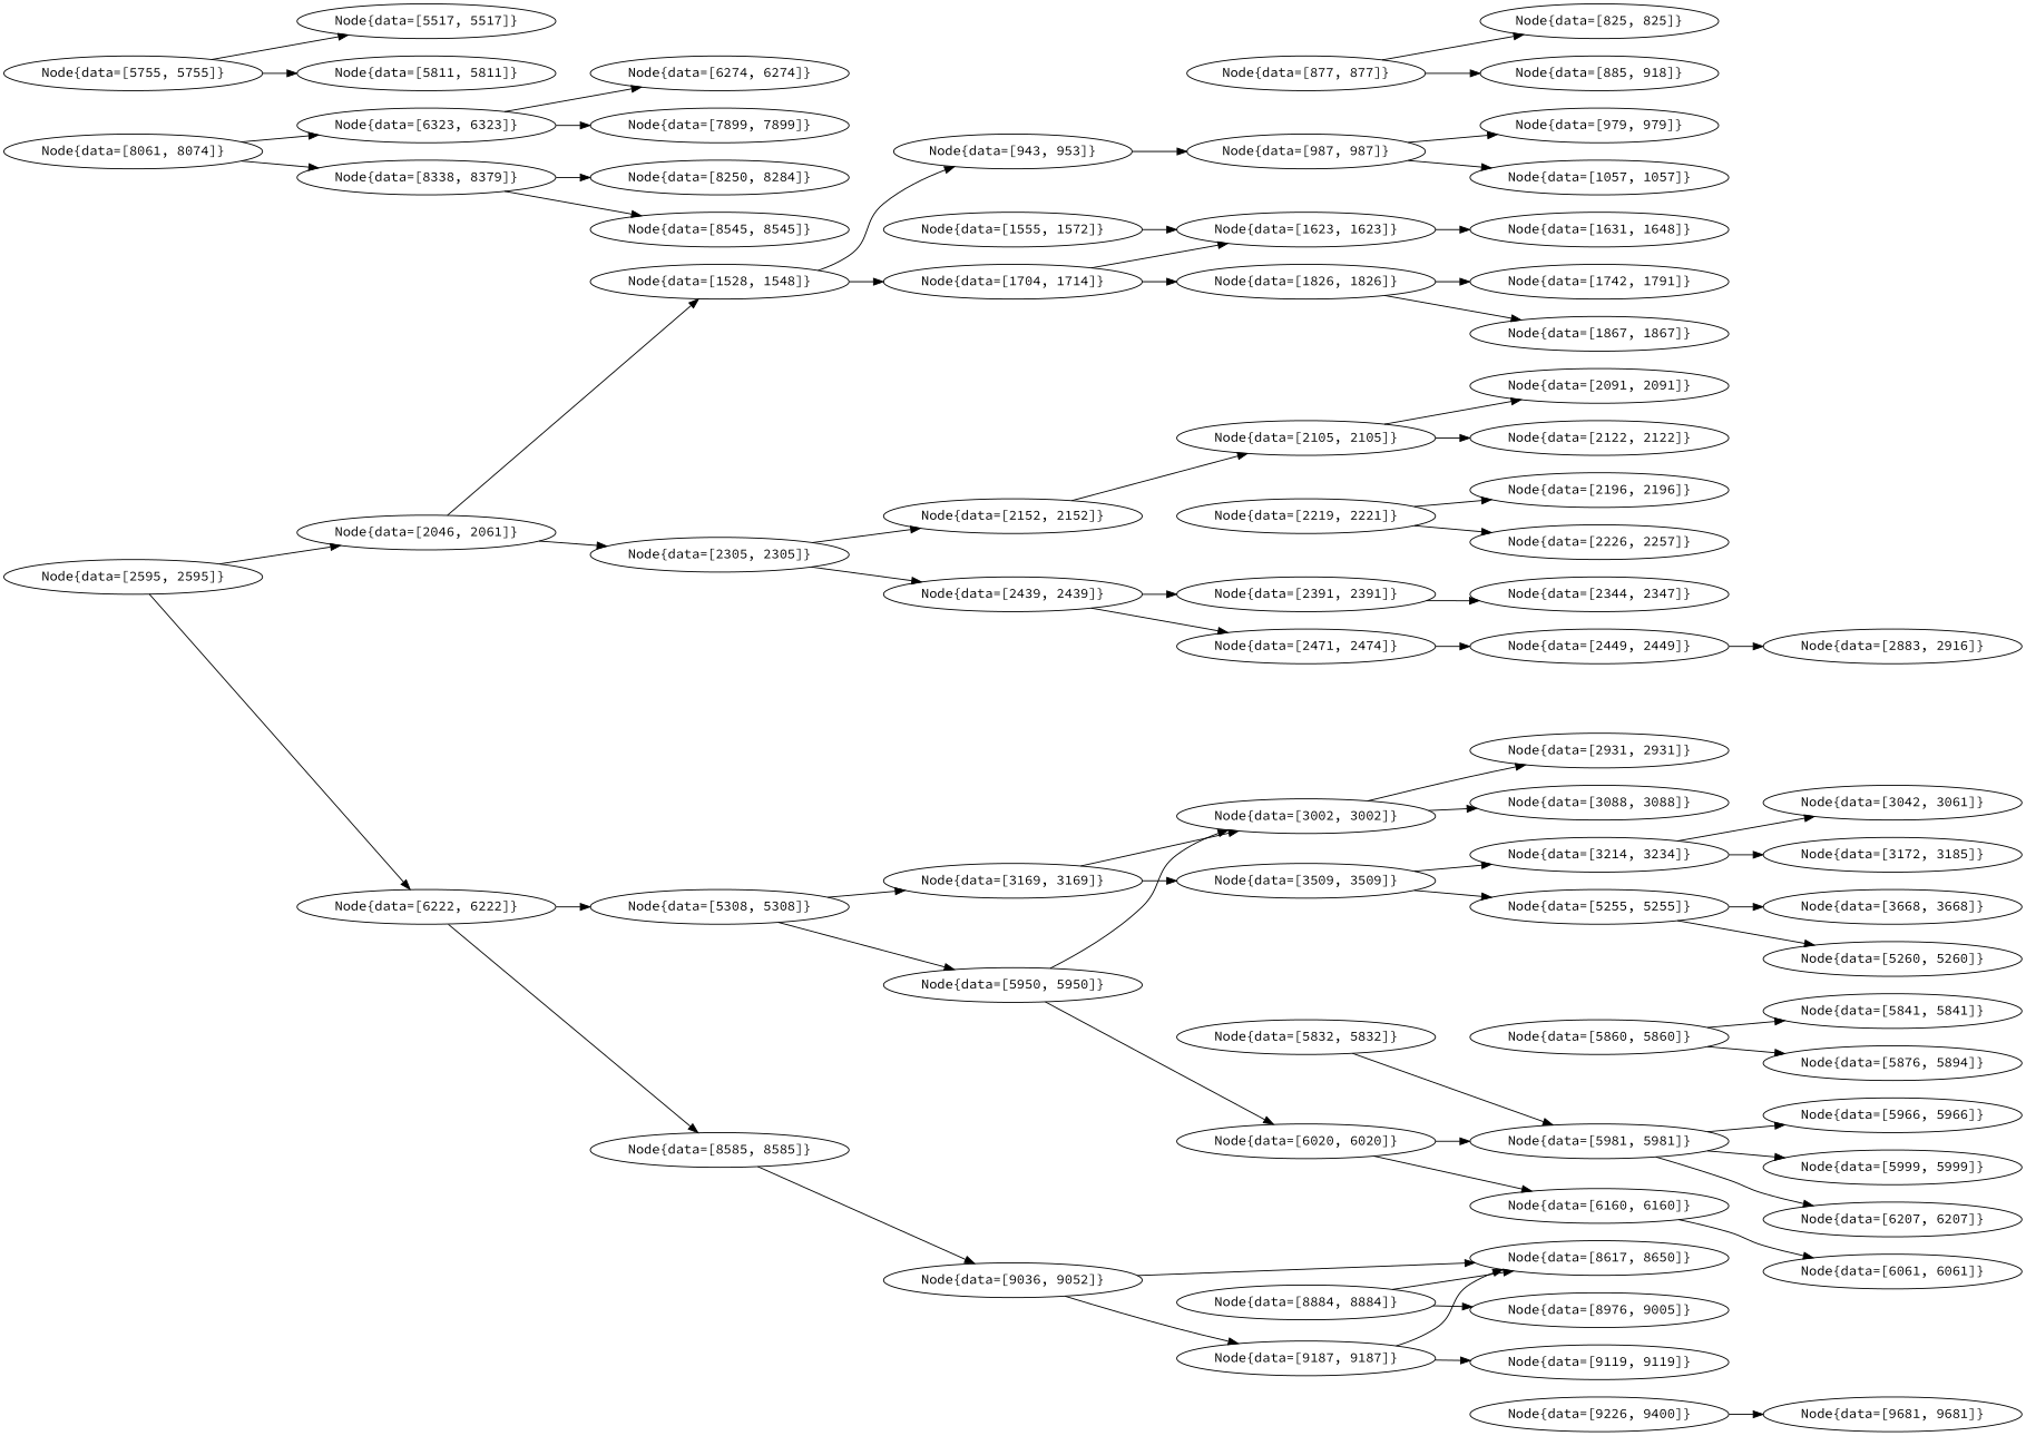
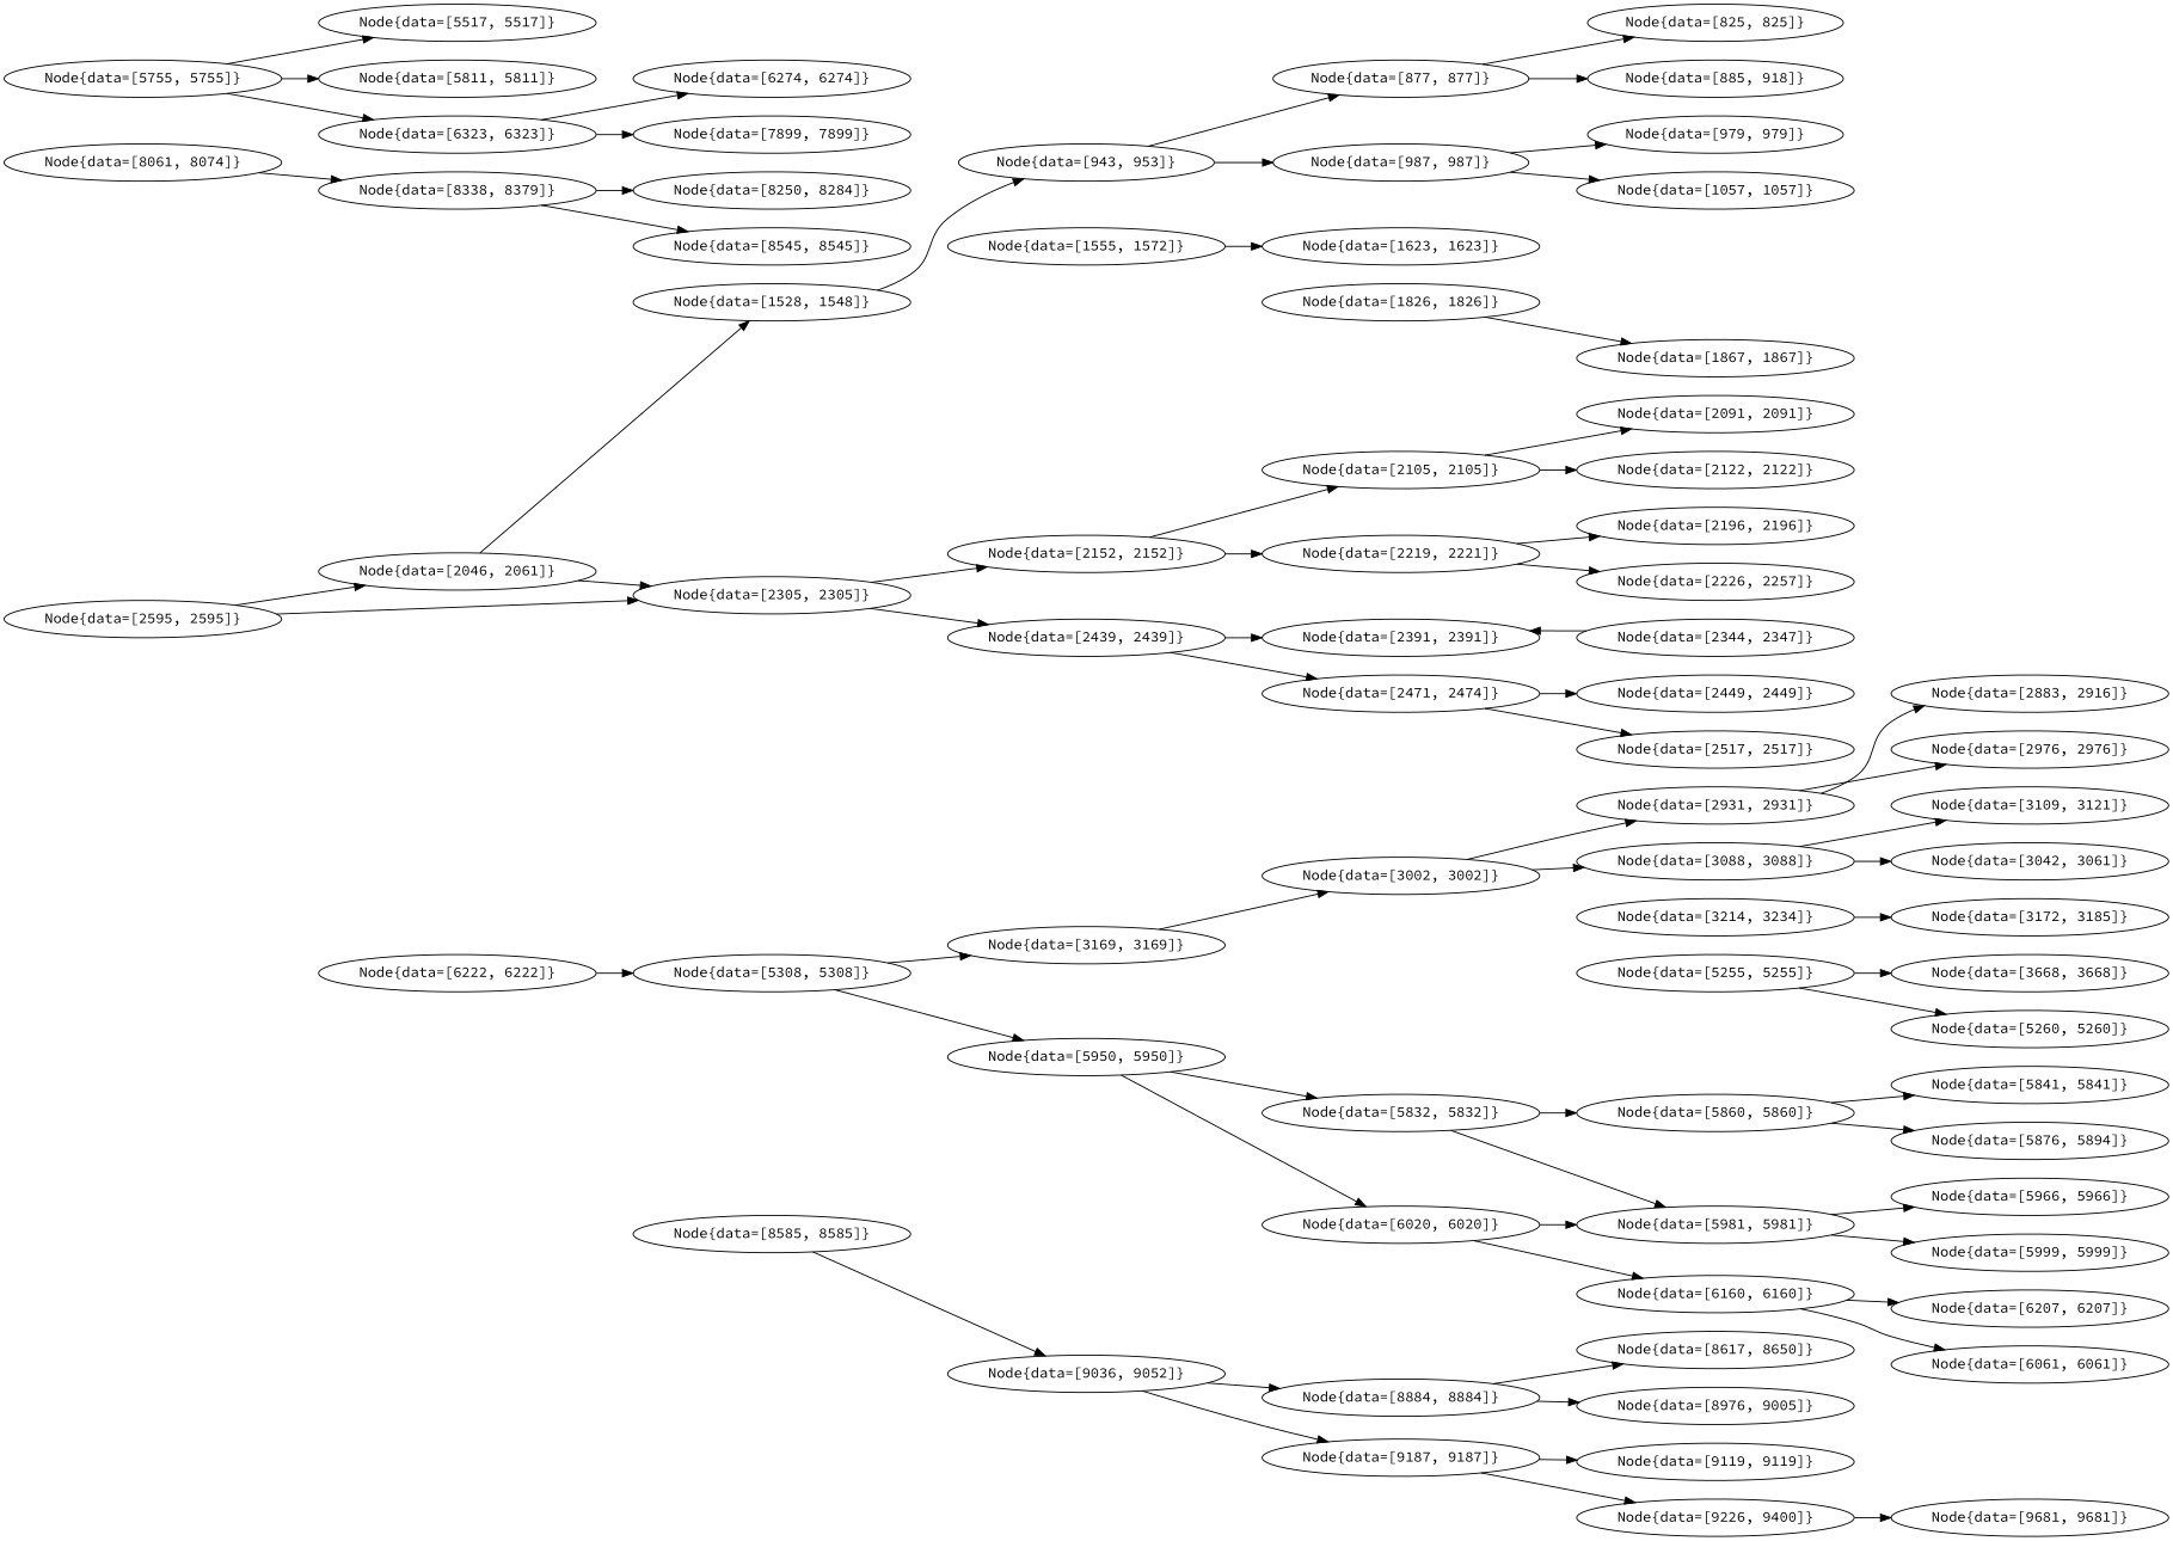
  digraph {
    fontname="Source Code Pro"
    rankdir=LR
    node [fontname="Source Code Pro"]
    edge [fontname="Source Code Pro"]
    n1 [label="Node{data=[2595, 2595]}"]
    n2 [label="Node{data=[2046, 2061]}"]
    n3 [label="Node{data=[6222, 6222]}"]
    n4 [label="Node{data=[1528, 1548]}"]
    n5 [label="Node{data=[2305, 2305]}"]
    n6 [label="Node{data=[5308, 5308]}"]
    n7 [label="Node{data=[8585, 8585]}"]
    n8 [label="Node{data=[943, 953]}"]
-   n9 [label="Node{data=[1704, 1714]}"]
    n10 [label="Node{data=[2152, 2152]}"]
    n11 [label="Node{data=[2439, 2439]}"]
    n12 [label="Node{data=[877, 877]}"]
    n13 [label="Node{data=[987, 987]}"]
    n14 [label="Node{data=[1623, 1623]}"]
    n15 [label="Node{data=[1826, 1826]}"]
    n16 [label="Node{data=[825, 825]}"]
    n17 [label="Node{data=[885, 918]}"]
    n18 [label="Node{data=[979, 979]}"]
    n19 [label="Node{data=[1057, 1057]}"]
-   n20 [label="Node{data=[1631, 1648]}"]
-   n21 [label="Node{data=[1742, 1791]}"]
    n22 [label="Node{data=[1867, 1867]}"]
    n23 [label="Node{data=[1555, 1572]}"]
    n24 [label="Node{data=[2105, 2105]}"]
    n25 [label="Node{data=[2219, 2221]}"]
    n26 [label="Node{data=[2391, 2391]}"]
    n27 [label="Node{data=[2471, 2474]}"]
    n28 [label="Node{data=[2091, 2091]}"]
    n29 [label="Node{data=[2122, 2122]}"]
    n30 [label="Node{data=[2196, 2196]}"]
    n31 [label="Node{data=[2226, 2257]}"]
    n32 [label="Node{data=[2344, 2347]}"]
    n33 [label="Node{data=[2449, 2449]}"]
+   n34 [label="Node{data=[2517, 2517]}"]
    n35 [label="Node{data=[3169, 3169]}"]
    n36 [label="Node{data=[5950, 5950]}"]
    n37 [label="Node{data=[9036, 9052]}"]
    n38 [label="Node{data=[3002, 3002]}"]
-   n39 [label="Node{data=[3509, 3509]}"]
    n40 [label="Node{data=[5832, 5832]}"]
    n41 [label="Node{data=[6020, 6020]}"]
    n42 [label="Node{data=[2931, 2931]}"]
    n43 [label="Node{data=[3088, 3088]}"]
    n44 [label="Node{data=[3214, 3234]}"]
    n45 [label="Node{data=[5255, 5255]}"]
    n46 [label="Node{data=[2883, 2916]}"]
+   n47 [label="Node{data=[2976, 2976]}"]
    n48 [label="Node{data=[3042, 3061]}"]
+   n49 [label="Node{data=[3109, 3121]}"]
    n50 [label="Node{data=[3172, 3185]}"]
    n51 [label="Node{data=[3668, 3668]}"]
    n52 [label="Node{data=[5260, 5260]}"]
    n53 [label="Node{data=[5860, 5860]}"]
    n54 [label="Node{data=[5981, 5981]}"]
    n55 [label="Node{data=[6160, 6160]}"]
    n56 [label="Node{data=[5755, 5755]}"]
    n57 [label="Node{data=[5517, 5517]}"]
    n58 [label="Node{data=[5811, 5811]}"]
    n59 [label="Node{data=[5841, 5841]}"]
    n60 [label="Node{data=[5876, 5894]}"]
    n61 [label="Node{data=[5966, 5966]}"]
    n62 [label="Node{data=[5999, 5999]}"]
    n63 [label="Node{data=[6061, 6061]}"]
    n64 [label="Node{data=[6207, 6207]}"]
    n65 [label="Node{data=[8061, 8074]}"]
    n66 [label="Node{data=[6323, 6323]}"]
    n67 [label="Node{data=[8338, 8379]}"]
    n68 [label="Node{data=[8884, 8884]}"]
    n69 [label="Node{data=[9187, 9187]}"]
    n70 [label="Node{data=[6274, 6274]}"]
    n71 [label="Node{data=[7899, 7899]}"]
    n72 [label="Node{data=[8250, 8284]}"]
    n73 [label="Node{data=[8545, 8545]}"]
    n74 [label="Node{data=[8617, 8650]}"]
    n75 [label="Node{data=[8976, 9005]}"]
    n76 [label="Node{data=[9119, 9119]}"]
    n77 [label="Node{data=[9226, 9400]}"]
    n78 [label="Node{data=[9681, 9681]}"]
    n1 -> n2
-   n1 -> n3
+   n1 -> n5
    n2 -> n4
    n2 -> n5
    n3 -> n6
-   n3 -> n7
    n4 -> n8
-   n4 -> n9
    n5 -> n10
    n5 -> n11
    n6 -> n35
    n6 -> n36
    n7 -> n37
+   n8 -> n12
    n8 -> n13
-   n9 -> n14
-   n9 -> n15
    n10 -> n24
+   n10 -> n25
    n11 -> n26
    n11 -> n27
    n12 -> n16
    n12 -> n17
    n13 -> n18
    n13 -> n19
-   n14 -> n20
-   n15 -> n21
    n15 -> n22
    n23 -> n14
    n24 -> n28
    n24 -> n29
    n25 -> n30
    n25 -> n31
-   n26 -> n32
+   n32 -> n26
    n27 -> n33
+   n27 -> n34
    n35 -> n38
-   n35 -> n39
-   n36 -> n38
+   n36 -> n40
    n36 -> n41
-   n37 -> n74
+   n37 -> n68
    n37 -> n69
    n38 -> n42
    n38 -> n43
-   n39 -> n44
-   n39 -> n45
+   n40 -> n53
    n40 -> n54
    n41 -> n54
    n41 -> n55
-   n33 -> n46
-   n44 -> n48
+   n42 -> n46
+   n42 -> n47
+   n43 -> n48
+   n43 -> n49
    n44 -> n50
    n45 -> n51
    n45 -> n52
    n53 -> n59
    n53 -> n60
    n54 -> n61
    n54 -> n62
    n55 -> n63
-   n54 -> n64
+   n55 -> n64
    n56 -> n57
    n56 -> n58
-   n65 -> n66
+   n56 -> n66
    n65 -> n67
    n66 -> n70
    n66 -> n71
    n67 -> n72
    n67 -> n73
    n68 -> n74
    n68 -> n75
    n69 -> n76
-   n69 -> n74
+   n69 -> n77
    n77 -> n78
  }
